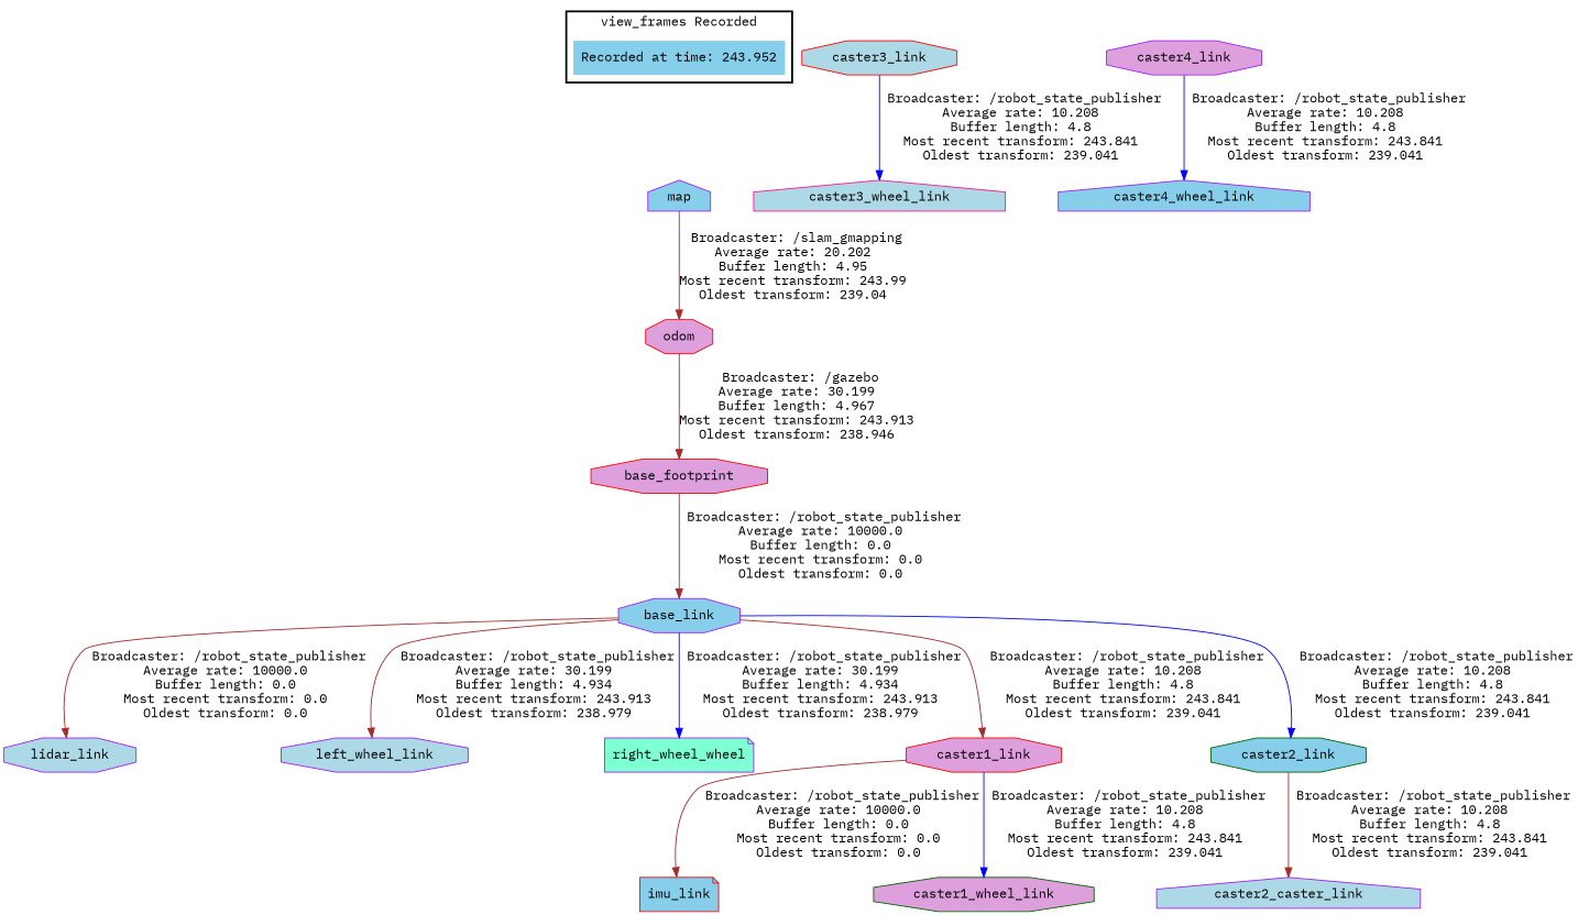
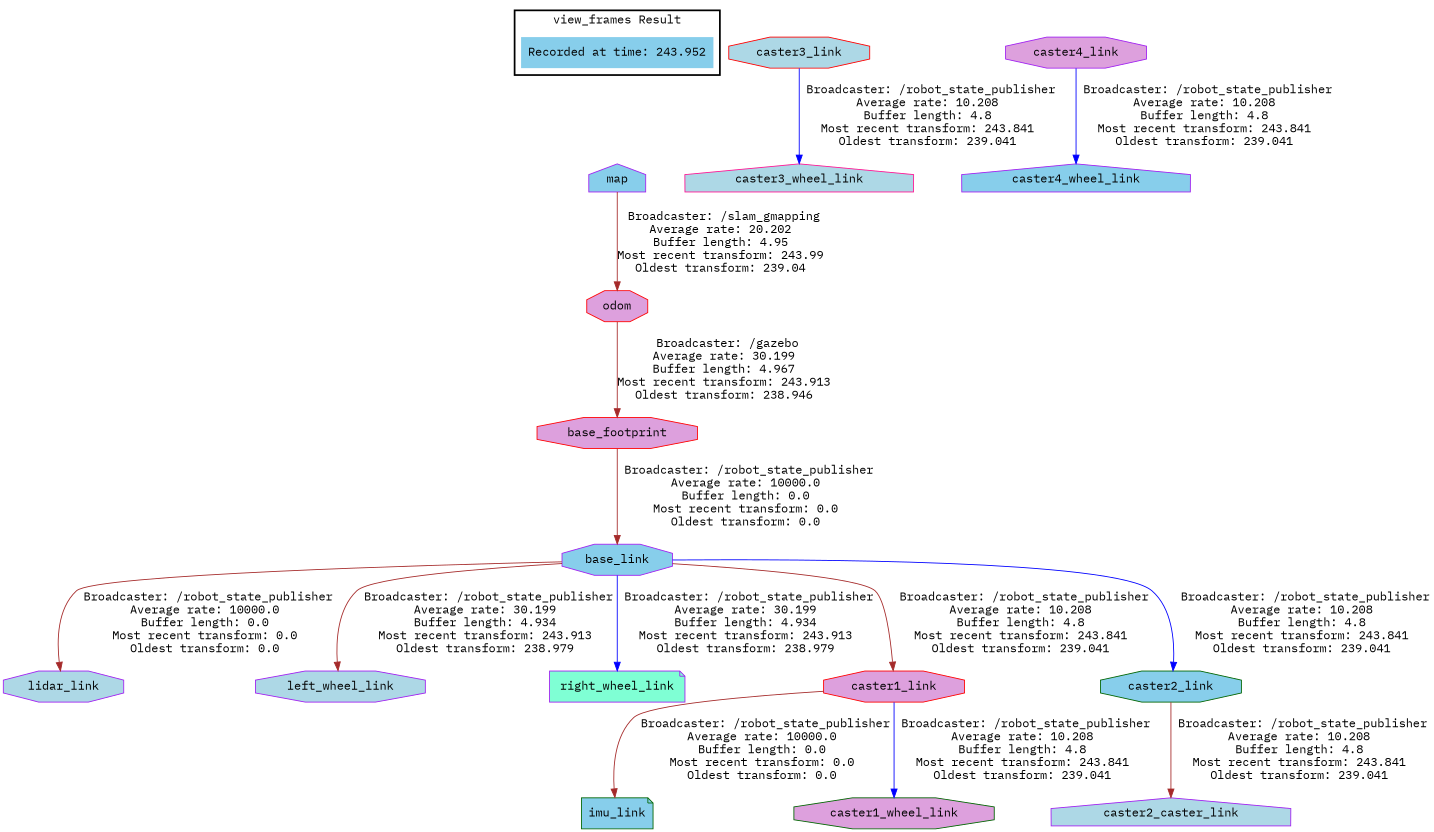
  digraph {
    fontname="IBM Plex Mono"
    node [color=purple fillcolor=skyblue fontname="IBM Plex Mono" shape=octagon style=filled]
    edge [fontname="IBM Plex Mono" color=brown]
    "Recorded at time: 243.952" [color=darkgreen shape=plaintext]
    map [shape=house]
    base_footprint [color=red fillcolor=plum]
    base_link
    lidar_link [fillcolor=lightblue]
    left_wheel_link [fillcolor=lightblue]
-   right_wheel_link [fillcolor=aquamarine shape=note label=right_wheel_wheel]
+   right_wheel_link [fillcolor=aquamarine shape=note]
    caster1_link [color=red fillcolor=plum]
    caster2_link [color=darkgreen]
-   imu_link [color=red shape=note]
+   imu_link [color=darkgreen shape=note]
    caster1_wheel_link [color=darkgreen fillcolor=plum]
    n12 [fillcolor=lightblue label=caster2_caster_link shape=house]
    caster3_link [color=red fillcolor=lightblue]
    caster3_wheel_link [color=deeppink fillcolor=lightblue shape=house]
    caster4_link [fillcolor=plum]
    caster4_wheel_link [shape=house]
    odom [color=red fillcolor=plum]
    subgraph cluster_1 {
      color=black
-     label="view_frames Recorded"
+     label="view_frames Result"
      style=bold
      "Recorded at time: 243.952"
    }
    "Recorded at time: 243.952" -> map [style=invis color=""]
    map -> odom [label=" Broadcaster: /slam_gmapping\nAverage rate: 20.202\nBuffer length: 4.95\nMost recent transform: 243.99\nOldest transform: 239.04\n"]
    base_footprint -> base_link [label=" Broadcaster: /robot_state_publisher\nAverage rate: 10000.0\nBuffer length: 0.0\nMost recent transform: 0.0\nOldest transform: 0.0\n"]
    base_link -> lidar_link [label=" Broadcaster: /robot_state_publisher\nAverage rate: 10000.0\nBuffer length: 0.0\nMost recent transform: 0.0\nOldest transform: 0.0\n"]
    base_link -> left_wheel_link [label=" Broadcaster: /robot_state_publisher\nAverage rate: 30.199\nBuffer length: 4.934\nMost recent transform: 243.913\nOldest transform: 238.979\n"]
    base_link -> right_wheel_link [color=blue label=" Broadcaster: /robot_state_publisher\nAverage rate: 30.199\nBuffer length: 4.934\nMost recent transform: 243.913\nOldest transform: 238.979\n"]
    base_link -> caster1_link [label=" Broadcaster: /robot_state_publisher\nAverage rate: 10.208\nBuffer length: 4.8\nMost recent transform: 243.841\nOldest transform: 239.041\n"]
    base_link -> caster2_link [color=blue label=" Broadcaster: /robot_state_publisher\nAverage rate: 10.208\nBuffer length: 4.8\nMost recent transform: 243.841\nOldest transform: 239.041\n"]
    caster1_link -> imu_link [label=" Broadcaster: /robot_state_publisher\nAverage rate: 10000.0\nBuffer length: 0.0\nMost recent transform: 0.0\nOldest transform: 0.0\n"]
    caster1_link -> caster1_wheel_link [color=blue label=" Broadcaster: /robot_state_publisher\nAverage rate: 10.208\nBuffer length: 4.8\nMost recent transform: 243.841\nOldest transform: 239.041\n"]
    caster2_link -> n12 [label=" Broadcaster: /robot_state_publisher\nAverage rate: 10.208\nBuffer length: 4.8\nMost recent transform: 243.841\nOldest transform: 239.041\n"]
    caster3_link -> caster3_wheel_link [color=blue label=" Broadcaster: /robot_state_publisher\nAverage rate: 10.208\nBuffer length: 4.8\nMost recent transform: 243.841\nOldest transform: 239.041\n"]
    caster4_link -> caster4_wheel_link [color=blue label=" Broadcaster: /robot_state_publisher\nAverage rate: 10.208\nBuffer length: 4.8\nMost recent transform: 243.841\nOldest transform: 239.041\n"]
    odom -> base_footprint [label=" Broadcaster: /gazebo\nAverage rate: 30.199\nBuffer length: 4.967\nMost recent transform: 243.913\nOldest transform: 238.946\n"]
  }
